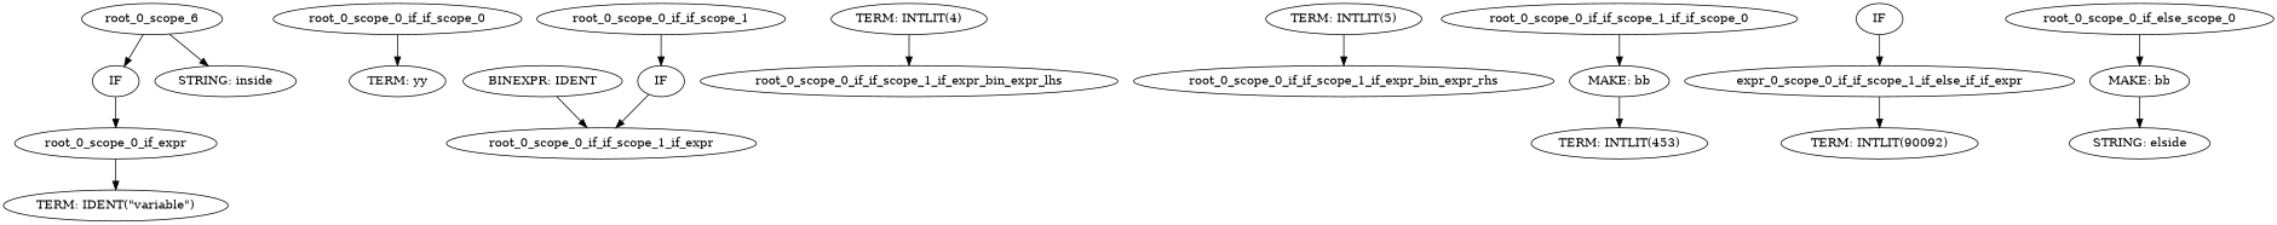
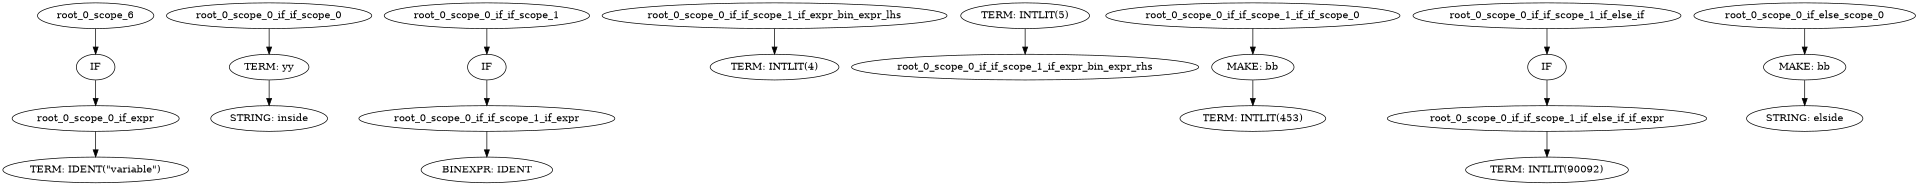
  digraph {
    n1 [label=IF]
    root_0_scope_0_if_expr
    n3 [label="TERM: IDENT(\"variable\")"]
    n4 [label=root_0_scope_6]
    n5 [label="TERM: yy"]
    n6 [label="STRING: inside"]
    root_0_scope_0_if_if_scope_0
    n8 [label=IF]
    root_0_scope_0_if_if_scope_1_if_expr
    n10 [label="BINEXPR: IDENT"]
    root_0_scope_0_if_if_scope_1
    n12 [label="TERM: INTLIT(4)"]
    root_0_scope_0_if_if_scope_1_if_expr_bin_expr_lhs
    n14 [label="TERM: INTLIT(5)"]
    root_0_scope_0_if_if_scope_1_if_expr_bin_expr_rhs
    n16 [label="MAKE: bb"]
    n17 [label="TERM: INTLIT(453)"]
    root_0_scope_0_if_if_scope_1_if_if_scope_0
    n19 [label=IF]
-   root_0_scope_0_if_if_scope_1_if_else_if_if_expr [label=expr_0_scope_0_if_if_scope_1_if_else_if_if_expr]
+   root_0_scope_0_if_if_scope_1_if_else_if_if_expr
    n21 [label="TERM: INTLIT(90092)"]
+   root_0_scope_0_if_if_scope_1_if_else_if
    n23 [label="MAKE: bb"]
    n24 [label="STRING: elside"]
    root_0_scope_0_if_else_scope_0
    n1 -> root_0_scope_0_if_expr
    root_0_scope_0_if_expr -> n3
    n4 -> n1
-   n4 -> n6
+   n5 -> n6
    root_0_scope_0_if_if_scope_0 -> n5
    n8 -> root_0_scope_0_if_if_scope_1_if_expr
-   n10 -> root_0_scope_0_if_if_scope_1_if_expr
+   root_0_scope_0_if_if_scope_1_if_expr -> n10
    root_0_scope_0_if_if_scope_1 -> n8
-   n12 -> root_0_scope_0_if_if_scope_1_if_expr_bin_expr_lhs
+   root_0_scope_0_if_if_scope_1_if_expr_bin_expr_lhs -> n12
    n14 -> root_0_scope_0_if_if_scope_1_if_expr_bin_expr_rhs
    n16 -> n17
    root_0_scope_0_if_if_scope_1_if_if_scope_0 -> n16
    n19 -> root_0_scope_0_if_if_scope_1_if_else_if_if_expr
    root_0_scope_0_if_if_scope_1_if_else_if_if_expr -> n21
+   root_0_scope_0_if_if_scope_1_if_else_if -> n19
    n23 -> n24
    root_0_scope_0_if_else_scope_0 -> n23
  }
